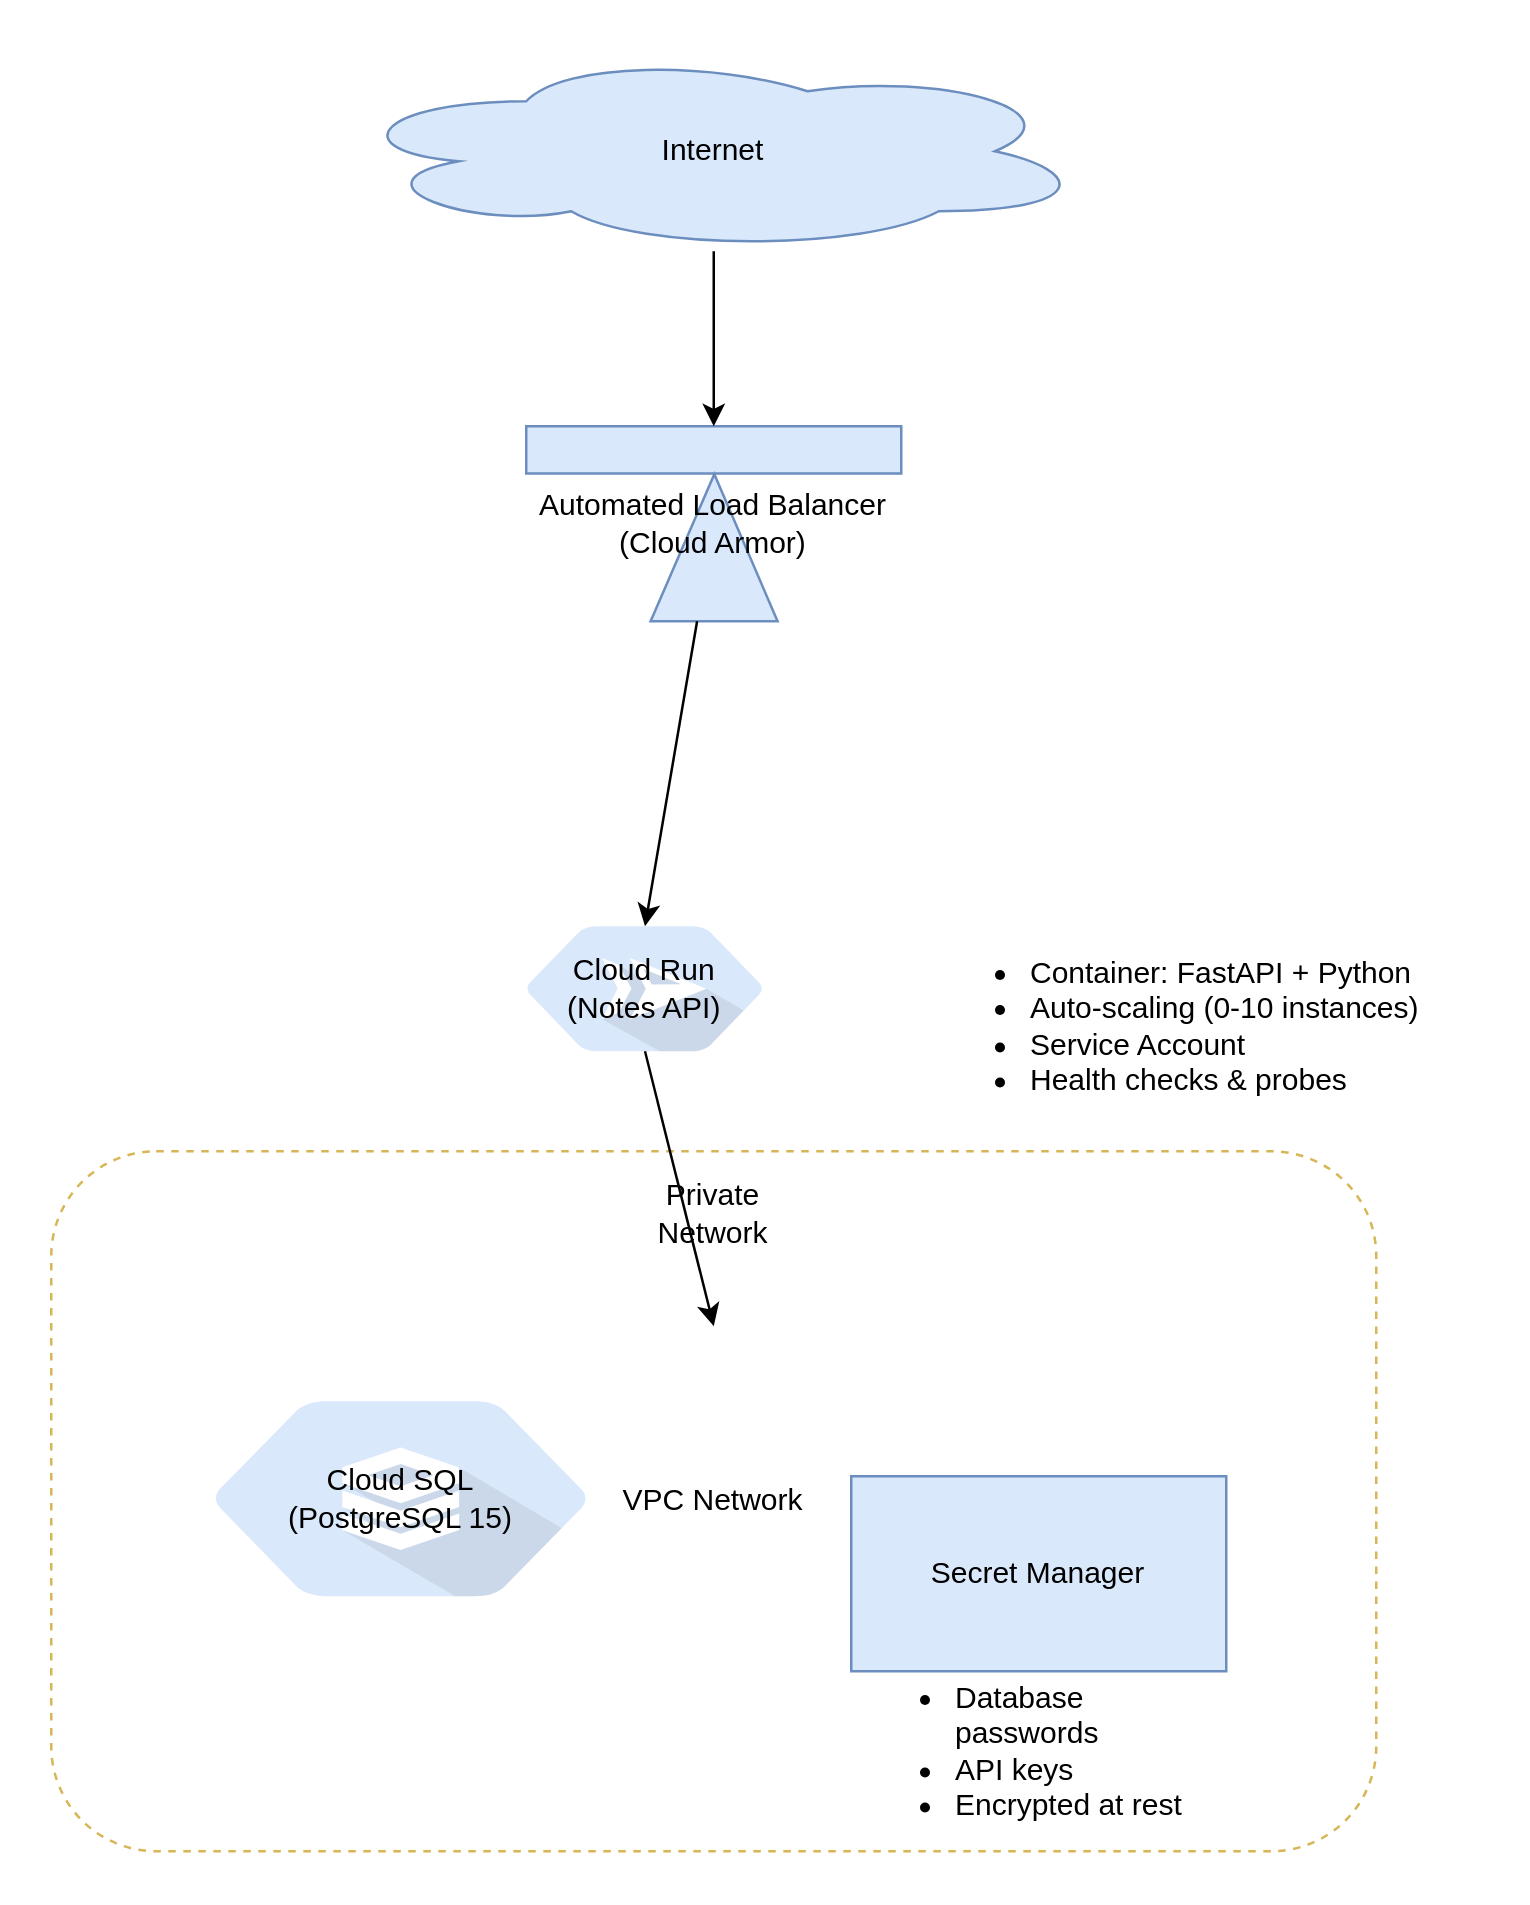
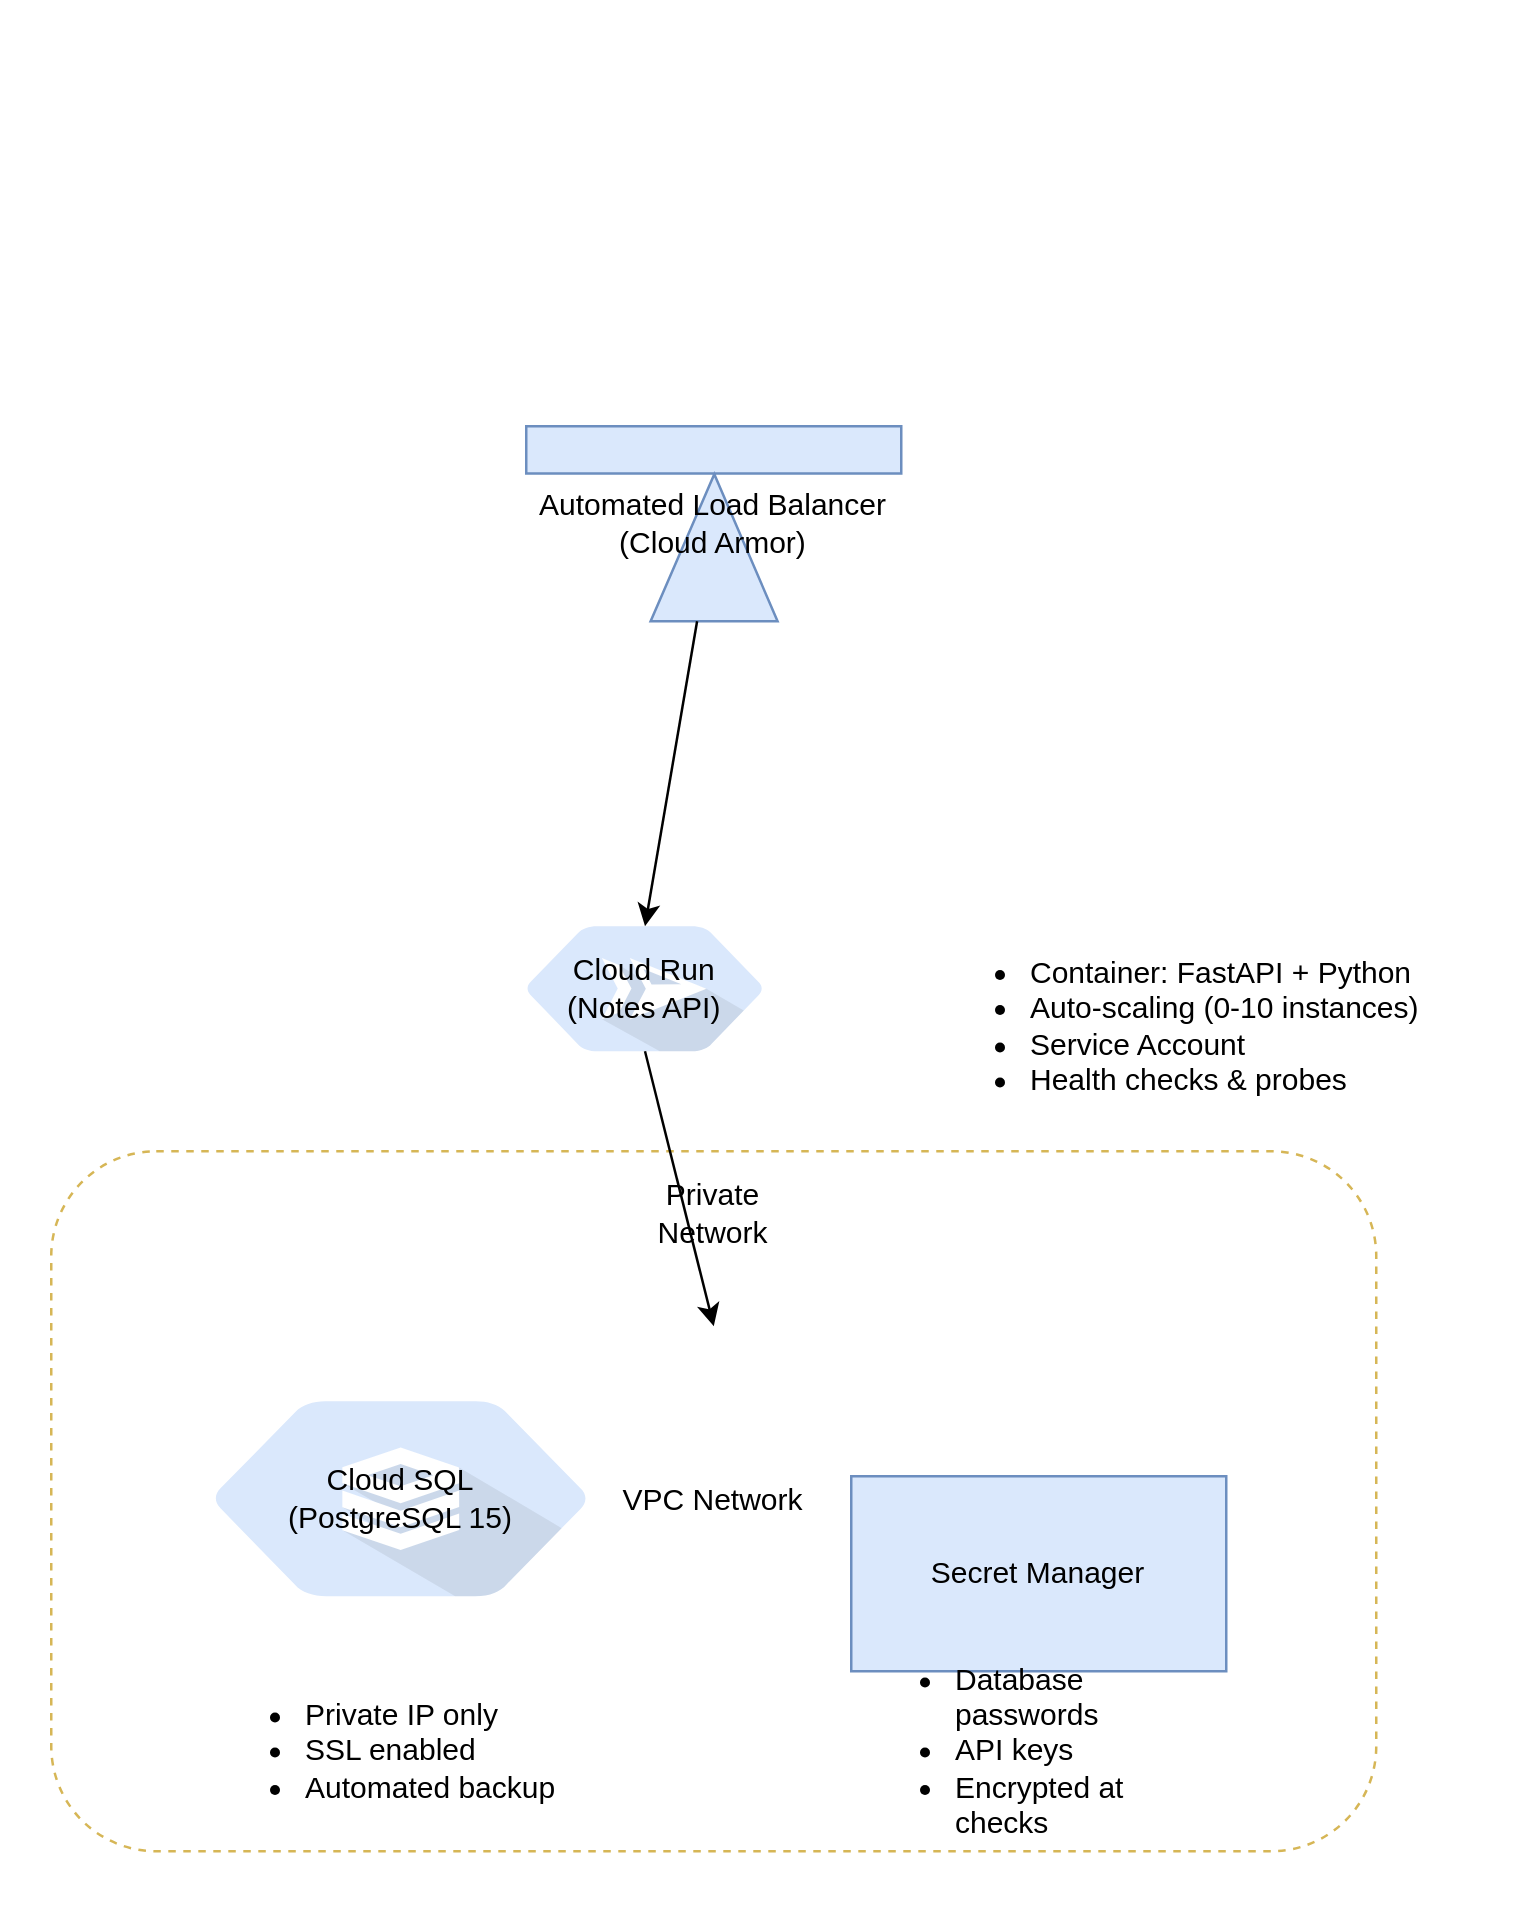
  <mxCell id="0" />
  <mxCell id="1" parent="0" />
- <mxCell id="2" value="Internet" style="shape=cloud;whiteSpace=wrap;html=1;fillColor=#dae8fc;strokeColor=#6c8ebf;" parent="1" vertex="1"><mxGeometry x="135" y="20" width="300" height="80" as="geometry" /></mxCell>
  <mxCell id="3" value="Automated Load Balancer&lt;br&gt;(Cloud Armor)" style="shape=mxgraph.gcp2.load_balancing;whiteSpace=wrap;html=1;fillColor=#dae8fc;strokeColor=#6c8ebf;" parent="1" vertex="1"><mxGeometry x="210" y="170" width="150" height="78" as="geometry" /></mxCell>
- <mxCell id="4" value="" style="endArrow=classic;html=1;rounded=0;entryX=0.5;entryY=0;entryDx=0;entryDy=0;" parent="1" source="2" target="3" edge="1"><mxGeometry width="50" height="50" relative="1" as="geometry"><mxPoint x="285" y="100" as="sourcePoint" /><mxPoint x="285" y="160" as="targetPoint" /></mxGeometry></mxCell>
  <mxCell id="5" value="Cloud Run&lt;br&gt;(Notes API)" style="shape=mxgraph.gcp2.cloud_run;whiteSpace=wrap;html=1;fillColor=#dae8fc;strokeColor=#6c8ebf;" parent="1" vertex="1"><mxGeometry x="210" y="370" width="95" height="50" as="geometry" /></mxCell>
  <mxCell id="6" value="" style="endArrow=classic;html=1;rounded=0;entryX=0.5;entryY=0;entryDx=0;entryDy=0;" parent="1" source="3" target="5" edge="1"><mxGeometry width="50" height="50" relative="1" as="geometry"><mxPoint x="285" y="238" as="sourcePoint" /><mxPoint x="285" y="300" as="targetPoint" /></mxGeometry></mxCell>
  <mxCell id="7" value="VPC Network" style="rounded=1;whiteSpace=wrap;html=1;dashed=1;fillColor=none;strokeColor=#d6b656;" parent="1" vertex="1"><mxGeometry x="20" y="460" width="530" height="280" as="geometry" /></mxCell>
  <mxCell id="8" value="" style="endArrow=classic;html=1;rounded=0;exitX=0.5;exitY=1;exitDx=0;exitDy=0;entryX=0.5;entryY=0;entryDx=0;entryDy=0;" parent="1" source="5" edge="1"><mxGeometry width="50" height="50" relative="1" as="geometry"><mxPoint x="285" y="448" as="sourcePoint" /><mxPoint x="285" y="530" as="targetPoint" /></mxGeometry></mxCell>
  <mxCell id="9" value="Cloud SQL&lt;br&gt;(PostgreSQL 15)" style="shape=mxgraph.gcp2.cloud_sql;whiteSpace=wrap;html=1;fillColor=#dae8fc;strokeColor=#6c8ebf;" parent="1" vertex="1"><mxGeometry x="85" y="560" width="150" height="78" as="geometry" /></mxCell>
  <mxCell id="10" value="Secret Manager" style="shape=mxgraph.gcp2.secret_manager;whiteSpace=wrap;html=1;fillColor=#dae8fc;strokeColor=#6c8ebf;" parent="1" vertex="1"><mxGeometry x="340" y="590" width="150" height="78" as="geometry" /></mxCell>
- <mxCell id="12" value="&lt;ul&gt;&lt;li&gt;Database passwords&lt;/li&gt;&lt;li&gt;API keys&lt;/li&gt;&lt;li&gt;Encrypted at rest&lt;/li&gt;&lt;/ul&gt;" style="text;html=1;strokeColor=none;fillColor=none;align=left;verticalAlign=middle;whiteSpace=wrap;rounded=0;" parent="1" vertex="1"><mxGeometry x="340" y="670" width="150" height="60" as="geometry" /></mxCell>
+ <mxCell id="11" value="&lt;ul&gt;&lt;li&gt;Private IP only&lt;/li&gt;&lt;li&gt;SSL enabled&lt;/li&gt;&lt;li&gt;Automated backup&lt;/li&gt;&lt;/ul&gt;" style="text;html=1;strokeColor=none;fillColor=none;align=left;verticalAlign=middle;whiteSpace=wrap;rounded=0;" parent="1" vertex="1"><mxGeometry x="80" y="670" width="150" height="60" as="geometry" /></mxCell>
+ <mxCell id="12" value="&lt;ul&gt;&lt;li&gt;Database passwords&lt;/li&gt;&lt;li&gt;API keys&lt;/li&gt;&lt;li&gt;Encrypted at checks&lt;/li&gt;&lt;/ul&gt;" style="text;html=1;strokeColor=none;fillColor=none;align=left;verticalAlign=middle;whiteSpace=wrap;rounded=0;" parent="1" vertex="1"><mxGeometry x="340" y="670" width="150" height="60" as="geometry" /></mxCell>
  <mxCell id="13" value="&lt;ul&gt;&lt;li&gt;Container: FastAPI + Python&lt;/li&gt;&lt;li&gt;Auto-scaling (0-10 instances)&lt;/li&gt;&lt;li&gt;Service Account&lt;/li&gt;&lt;li&gt;Health checks &amp;amp; probes&lt;/li&gt;&lt;/ul&gt;" style="text;html=1;strokeColor=none;fillColor=none;align=left;verticalAlign=middle;whiteSpace=wrap;rounded=0;" parent="1" vertex="1"><mxGeometry x="370" y="370" width="220" height="80" as="geometry" /></mxCell>
  <mxCell id="14" value="Private Network" style="text;html=1;strokeColor=none;fillColor=none;align=center;verticalAlign=middle;whiteSpace=wrap;rounded=0;" parent="1" vertex="1"><mxGeometry x="255" y="470" width="60" height="30" as="geometry" /></mxCell>
